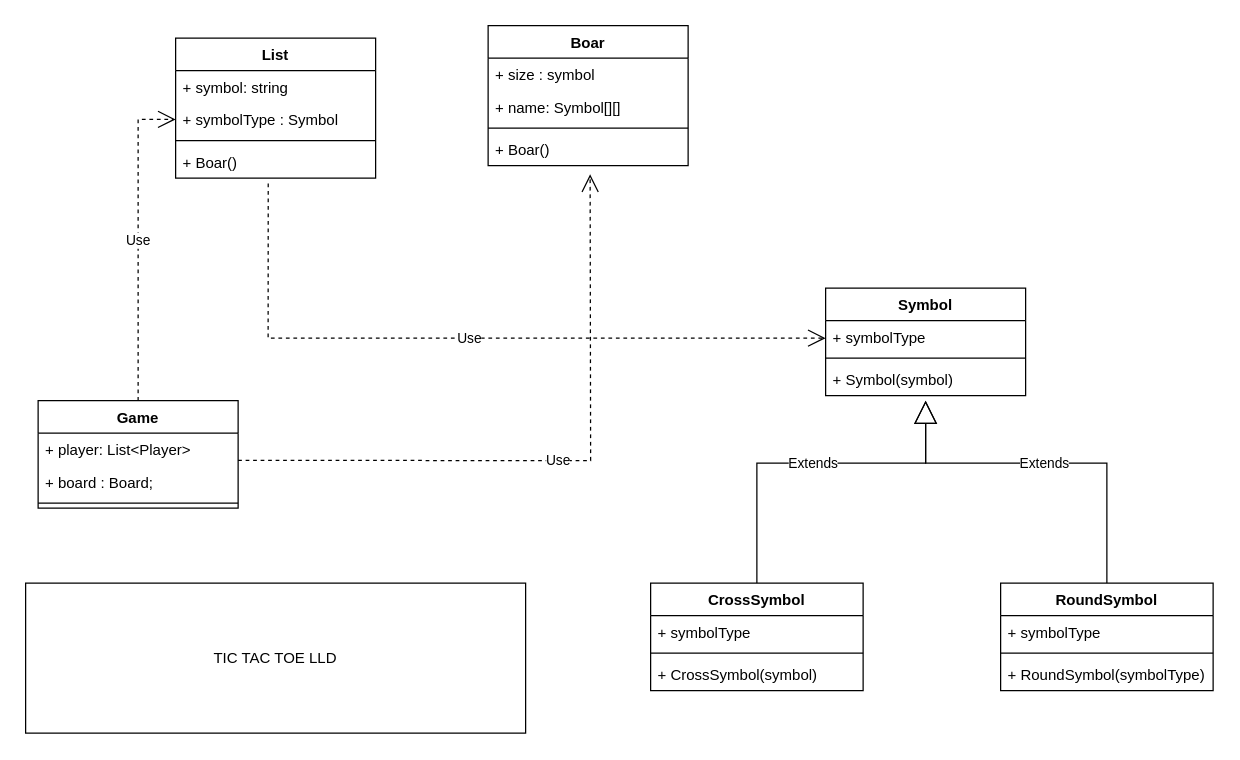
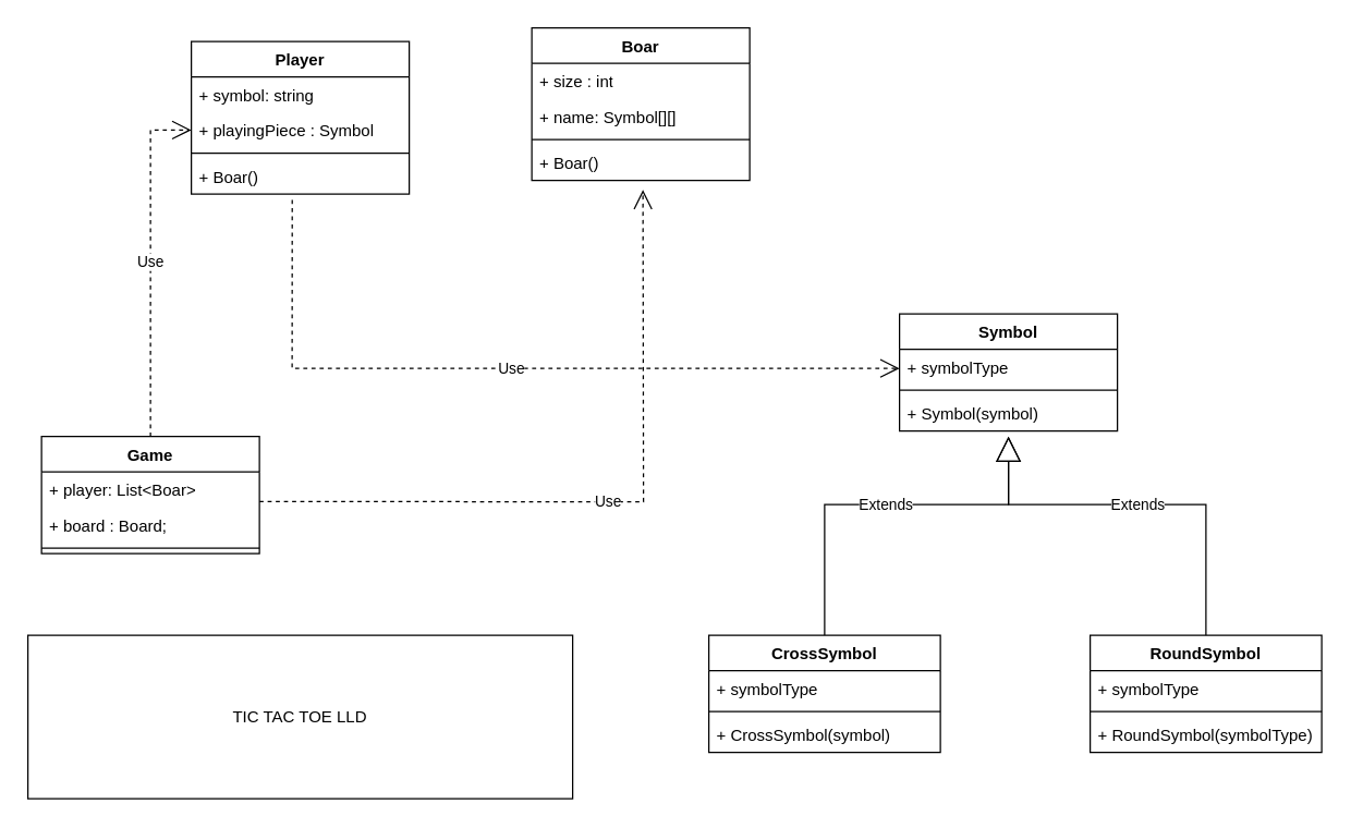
  <mxCell id="0" />
  <mxCell id="1" parent="0" />
  <mxCell id="2" value="" style="group" vertex="1" connectable="0" parent="1"><mxGeometry x="520" y="230" width="440" height="236" as="geometry" /></mxCell>
  <mxCell id="3" value="Symbol" style="swimlane;fontStyle=1;align=center;verticalAlign=top;childLayout=stackLayout;horizontal=1;startSize=26;horizontalStack=0;resizeParent=1;resizeParentMax=0;resizeLast=0;collapsible=1;marginBottom=0;whiteSpace=wrap;html=1;" vertex="1" parent="2"><mxGeometry x="140" width="160" height="86" as="geometry" /></mxCell>
  <mxCell id="4" value="+ symbolType&amp;nbsp;" style="text;strokeColor=none;fillColor=none;align=left;verticalAlign=top;spacingLeft=4;spacingRight=4;overflow=hidden;rotatable=0;points=[[0,0.5],[1,0.5]];portConstraint=eastwest;whiteSpace=wrap;html=1;" vertex="1" parent="3"><mxGeometry y="26" width="160" height="26" as="geometry" /></mxCell>
  <mxCell id="5" value="" style="line;strokeWidth=1;fillColor=none;align=left;verticalAlign=middle;spacingTop=-1;spacingLeft=3;spacingRight=3;rotatable=0;labelPosition=right;points=[];portConstraint=eastwest;strokeColor=inherit;" vertex="1" parent="3"><mxGeometry y="52" width="160" height="8" as="geometry" /></mxCell>
  <mxCell id="6" value="+ Symbol(symbol)" style="text;strokeColor=none;fillColor=none;align=left;verticalAlign=top;spacingLeft=4;spacingRight=4;overflow=hidden;rotatable=0;points=[[0,0.5],[1,0.5]];portConstraint=eastwest;whiteSpace=wrap;html=1;" vertex="1" parent="3"><mxGeometry y="60" width="160" height="26" as="geometry" /></mxCell>
  <mxCell id="7" value="Extends" style="endArrow=block;endSize=16;endFill=0;html=1;rounded=0;exitX=0.5;exitY=0;exitDx=0;exitDy=0;" edge="1" parent="2" source="26"><mxGeometry width="160" relative="1" as="geometry"><mxPoint x="140" y="50" as="sourcePoint" /><mxPoint x="220" y="90" as="targetPoint" /><Array as="points"><mxPoint x="85" y="140" /><mxPoint x="220" y="140" /></Array></mxGeometry></mxCell>
  <mxCell id="8" value="Extends" style="endArrow=block;endSize=16;endFill=0;html=1;rounded=0;exitX=0.5;exitY=0;exitDx=0;exitDy=0;" edge="1" parent="2" source="30"><mxGeometry width="160" relative="1" as="geometry"><mxPoint x="287.5" y="146" as="sourcePoint" /><mxPoint x="220" y="90" as="targetPoint" /><Array as="points"><mxPoint x="365" y="140" /><mxPoint x="220" y="140" /></Array></mxGeometry></mxCell>
  <mxCell id="9" value="Boar" style="swimlane;fontStyle=1;align=center;verticalAlign=top;childLayout=stackLayout;horizontal=1;startSize=26;horizontalStack=0;resizeParent=1;resizeParentMax=0;resizeLast=0;collapsible=1;marginBottom=0;whiteSpace=wrap;html=1;" vertex="1" parent="1"><mxGeometry x="390" y="20" width="160" height="112" as="geometry" /></mxCell>
- <mxCell id="10" value="+ size : symbol" style="text;strokeColor=none;fillColor=none;align=left;verticalAlign=top;spacingLeft=4;spacingRight=4;overflow=hidden;rotatable=0;points=[[0,0.5],[1,0.5]];portConstraint=eastwest;whiteSpace=wrap;html=1;" vertex="1" parent="9"><mxGeometry y="26" width="160" height="26" as="geometry" /></mxCell>
+ <mxCell id="10" value="+ size : int" style="text;strokeColor=none;fillColor=none;align=left;verticalAlign=top;spacingLeft=4;spacingRight=4;overflow=hidden;rotatable=0;points=[[0,0.5],[1,0.5]];portConstraint=eastwest;whiteSpace=wrap;html=1;" vertex="1" parent="9"><mxGeometry y="26" width="160" height="26" as="geometry" /></mxCell>
  <mxCell id="11" value="+ name: Symbol[][]" style="text;strokeColor=none;fillColor=none;align=left;verticalAlign=top;spacingLeft=4;spacingRight=4;overflow=hidden;rotatable=0;points=[[0,0.5],[1,0.5]];portConstraint=eastwest;whiteSpace=wrap;html=1;" vertex="1" parent="9"><mxGeometry y="52" width="160" height="26" as="geometry" /></mxCell>
  <mxCell id="12" value="" style="line;strokeWidth=1;fillColor=none;align=left;verticalAlign=middle;spacingTop=-1;spacingLeft=3;spacingRight=3;rotatable=0;labelPosition=right;points=[];portConstraint=eastwest;strokeColor=inherit;" vertex="1" parent="9"><mxGeometry y="78" width="160" height="8" as="geometry" /></mxCell>
  <mxCell id="13" value="+ Boar()" style="text;strokeColor=none;fillColor=none;align=left;verticalAlign=top;spacingLeft=4;spacingRight=4;overflow=hidden;rotatable=0;points=[[0,0.5],[1,0.5]];portConstraint=eastwest;whiteSpace=wrap;html=1;" vertex="1" parent="9"><mxGeometry y="86" width="160" height="26" as="geometry" /></mxCell>
- <mxCell id="14" value="List" style="swimlane;fontStyle=1;align=center;verticalAlign=top;childLayout=stackLayout;horizontal=1;startSize=26;horizontalStack=0;resizeParent=1;resizeParentMax=0;resizeLast=0;collapsible=1;marginBottom=0;whiteSpace=wrap;html=1;" vertex="1" parent="1"><mxGeometry x="140" y="30" width="160" height="112" as="geometry" /></mxCell>
+ <mxCell id="14" value="Player" style="swimlane;fontStyle=1;align=center;verticalAlign=top;childLayout=stackLayout;horizontal=1;startSize=26;horizontalStack=0;resizeParent=1;resizeParentMax=0;resizeLast=0;collapsible=1;marginBottom=0;whiteSpace=wrap;html=1;" vertex="1" parent="1"><mxGeometry x="140" y="30" width="160" height="112" as="geometry" /></mxCell>
  <mxCell id="15" value="+ symbol: string" style="text;strokeColor=none;fillColor=none;align=left;verticalAlign=top;spacingLeft=4;spacingRight=4;overflow=hidden;rotatable=0;points=[[0,0.5],[1,0.5]];portConstraint=eastwest;whiteSpace=wrap;html=1;" vertex="1" parent="14"><mxGeometry y="26" width="160" height="26" as="geometry" /></mxCell>
- <mxCell id="16" value="+ symbolType : Symbol&amp;nbsp;" style="text;strokeColor=none;fillColor=none;align=left;verticalAlign=top;spacingLeft=4;spacingRight=4;overflow=hidden;rotatable=0;points=[[0,0.5],[1,0.5]];portConstraint=eastwest;whiteSpace=wrap;html=1;" vertex="1" parent="14"><mxGeometry y="52" width="160" height="26" as="geometry" /></mxCell>
+ <mxCell id="16" value="+ playingPiece : Symbol&amp;nbsp;" style="text;strokeColor=none;fillColor=none;align=left;verticalAlign=top;spacingLeft=4;spacingRight=4;overflow=hidden;rotatable=0;points=[[0,0.5],[1,0.5]];portConstraint=eastwest;whiteSpace=wrap;html=1;" vertex="1" parent="14"><mxGeometry y="52" width="160" height="26" as="geometry" /></mxCell>
  <mxCell id="17" value="" style="line;strokeWidth=1;fillColor=none;align=left;verticalAlign=middle;spacingTop=-1;spacingLeft=3;spacingRight=3;rotatable=0;labelPosition=right;points=[];portConstraint=eastwest;strokeColor=inherit;" vertex="1" parent="14"><mxGeometry y="78" width="160" height="8" as="geometry" /></mxCell>
  <mxCell id="18" value="+ Boar()" style="text;strokeColor=none;fillColor=none;align=left;verticalAlign=top;spacingLeft=4;spacingRight=4;overflow=hidden;rotatable=0;points=[[0,0.5],[1,0.5]];portConstraint=eastwest;whiteSpace=wrap;html=1;" vertex="1" parent="14"><mxGeometry y="86" width="160" height="26" as="geometry" /></mxCell>
  <mxCell id="19" value="Use" style="endArrow=open;endSize=12;dashed=1;html=1;rounded=0;exitX=0.463;exitY=1.162;exitDx=0;exitDy=0;exitPerimeter=0;" edge="1" parent="1" source="18"><mxGeometry width="160" relative="1" as="geometry"><mxPoint x="300" y="100" as="sourcePoint" /><mxPoint x="660" y="270" as="targetPoint" /><Array as="points"><mxPoint x="214" y="270" /></Array></mxGeometry></mxCell>
  <mxCell id="20" value="Game" style="swimlane;fontStyle=1;align=center;verticalAlign=top;childLayout=stackLayout;horizontal=1;startSize=26;horizontalStack=0;resizeParent=1;resizeParentMax=0;resizeLast=0;collapsible=1;marginBottom=0;whiteSpace=wrap;html=1;" vertex="1" parent="1"><mxGeometry x="30" y="320" width="160" height="86" as="geometry" /></mxCell>
  <mxCell id="21" value="Use" style="endArrow=open;endSize=12;dashed=1;html=1;rounded=0;entryX=0;entryY=0.5;entryDx=0;entryDy=0;" edge="1" parent="20" target="16"><mxGeometry width="160" relative="1" as="geometry"><mxPoint x="80" as="sourcePoint" /><mxPoint x="240" as="targetPoint" /><Array as="points"><mxPoint x="80" y="-225" /></Array></mxGeometry></mxCell>
- <mxCell id="22" value="+ player: List&amp;lt;Player&amp;gt;" style="text;strokeColor=none;fillColor=none;align=left;verticalAlign=top;spacingLeft=4;spacingRight=4;overflow=hidden;rotatable=0;points=[[0,0.5],[1,0.5]];portConstraint=eastwest;whiteSpace=wrap;html=1;" vertex="1" parent="20"><mxGeometry y="26" width="160" height="26" as="geometry" /></mxCell>
+ <mxCell id="22" value="+ player: List&amp;lt;Boar&amp;gt;" style="text;strokeColor=none;fillColor=none;align=left;verticalAlign=top;spacingLeft=4;spacingRight=4;overflow=hidden;rotatable=0;points=[[0,0.5],[1,0.5]];portConstraint=eastwest;whiteSpace=wrap;html=1;" vertex="1" parent="20"><mxGeometry y="26" width="160" height="26" as="geometry" /></mxCell>
  <mxCell id="23" value="+ board : Board;&amp;nbsp;" style="text;strokeColor=none;fillColor=none;align=left;verticalAlign=top;spacingLeft=4;spacingRight=4;overflow=hidden;rotatable=0;points=[[0,0.5],[1,0.5]];portConstraint=eastwest;whiteSpace=wrap;html=1;" vertex="1" parent="20"><mxGeometry y="52" width="160" height="26" as="geometry" /></mxCell>
  <mxCell id="24" value="" style="line;strokeWidth=1;fillColor=none;align=left;verticalAlign=middle;spacingTop=-1;spacingLeft=3;spacingRight=3;rotatable=0;labelPosition=right;points=[];portConstraint=eastwest;strokeColor=inherit;" vertex="1" parent="20"><mxGeometry y="78" width="160" height="8" as="geometry" /></mxCell>
  <mxCell id="25" value="Use" style="endArrow=open;endSize=12;dashed=1;html=1;rounded=0;exitX=1;exitY=-0.162;exitDx=0;exitDy=0;exitPerimeter=0;entryX=0.51;entryY=1.269;entryDx=0;entryDy=0;entryPerimeter=0;" edge="1" parent="1" source="23" target="13"><mxGeometry width="160" relative="1" as="geometry"><mxPoint x="190" y="359" as="sourcePoint" /><mxPoint x="180" y="-11" as="targetPoint" /><Array as="points"><mxPoint x="472" y="368" /></Array></mxGeometry></mxCell>
  <mxCell id="26" value="CrossSymbol" style="swimlane;fontStyle=1;align=center;verticalAlign=top;childLayout=stackLayout;horizontal=1;startSize=26;horizontalStack=0;resizeParent=1;resizeParentMax=0;resizeLast=0;collapsible=1;marginBottom=0;whiteSpace=wrap;html=1;" vertex="1" parent="1"><mxGeometry x="520" y="466" width="170" height="86" as="geometry" /></mxCell>
  <mxCell id="27" value="+ symbolType&amp;nbsp;" style="text;strokeColor=none;fillColor=none;align=left;verticalAlign=top;spacingLeft=4;spacingRight=4;overflow=hidden;rotatable=0;points=[[0,0.5],[1,0.5]];portConstraint=eastwest;whiteSpace=wrap;html=1;" vertex="1" parent="26"><mxGeometry y="26" width="170" height="26" as="geometry" /></mxCell>
  <mxCell id="28" value="" style="line;strokeWidth=1;fillColor=none;align=left;verticalAlign=middle;spacingTop=-1;spacingLeft=3;spacingRight=3;rotatable=0;labelPosition=right;points=[];portConstraint=eastwest;strokeColor=inherit;" vertex="1" parent="26"><mxGeometry y="52" width="170" height="8" as="geometry" /></mxCell>
  <mxCell id="29" value="+ CrossSymbol(symbol)" style="text;strokeColor=none;fillColor=none;align=left;verticalAlign=top;spacingLeft=4;spacingRight=4;overflow=hidden;rotatable=0;points=[[0,0.5],[1,0.5]];portConstraint=eastwest;whiteSpace=wrap;html=1;" vertex="1" parent="26"><mxGeometry y="60" width="170" height="26" as="geometry" /></mxCell>
  <mxCell id="30" value="RoundSymbol" style="swimlane;fontStyle=1;align=center;verticalAlign=top;childLayout=stackLayout;horizontal=1;startSize=26;horizontalStack=0;resizeParent=1;resizeParentMax=0;resizeLast=0;collapsible=1;marginBottom=0;whiteSpace=wrap;html=1;" vertex="1" parent="1"><mxGeometry x="800" y="466" width="170" height="86" as="geometry" /></mxCell>
  <mxCell id="31" value="+ symbolType&amp;nbsp;" style="text;strokeColor=none;fillColor=none;align=left;verticalAlign=top;spacingLeft=4;spacingRight=4;overflow=hidden;rotatable=0;points=[[0,0.5],[1,0.5]];portConstraint=eastwest;whiteSpace=wrap;html=1;" vertex="1" parent="30"><mxGeometry y="26" width="170" height="26" as="geometry" /></mxCell>
  <mxCell id="32" value="" style="line;strokeWidth=1;fillColor=none;align=left;verticalAlign=middle;spacingTop=-1;spacingLeft=3;spacingRight=3;rotatable=0;labelPosition=right;points=[];portConstraint=eastwest;strokeColor=inherit;" vertex="1" parent="30"><mxGeometry y="52" width="170" height="8" as="geometry" /></mxCell>
  <mxCell id="33" value="+ RoundSymbol(symbolType)" style="text;strokeColor=none;fillColor=none;align=left;verticalAlign=top;spacingLeft=4;spacingRight=4;overflow=hidden;rotatable=0;points=[[0,0.5],[1,0.5]];portConstraint=eastwest;whiteSpace=wrap;html=1;" vertex="1" parent="30"><mxGeometry y="60" width="170" height="26" as="geometry" /></mxCell>
  <mxCell id="34" value="TIC TAC TOE LLD" style="html=1;whiteSpace=wrap;" vertex="1" parent="1"><mxGeometry x="20" y="466" width="400" height="120" as="geometry" /></mxCell>
